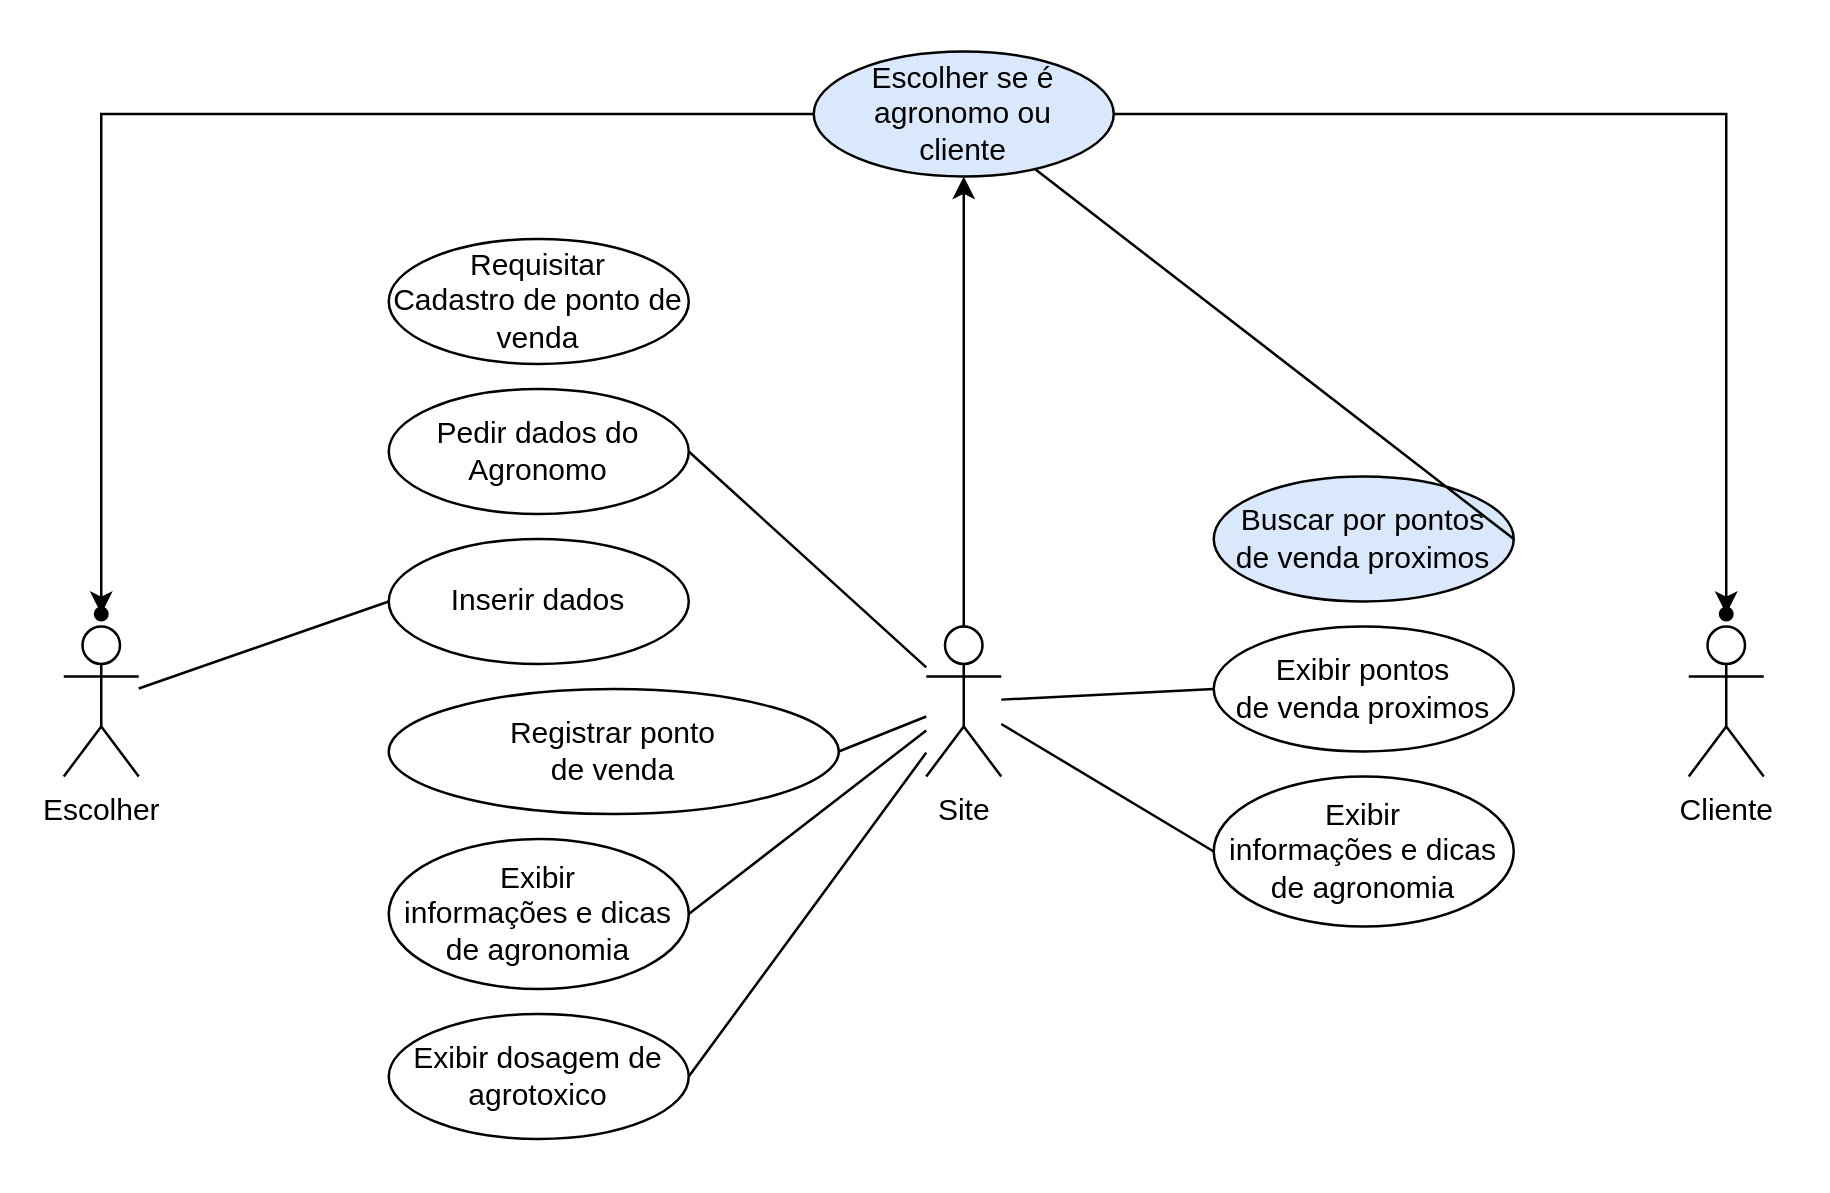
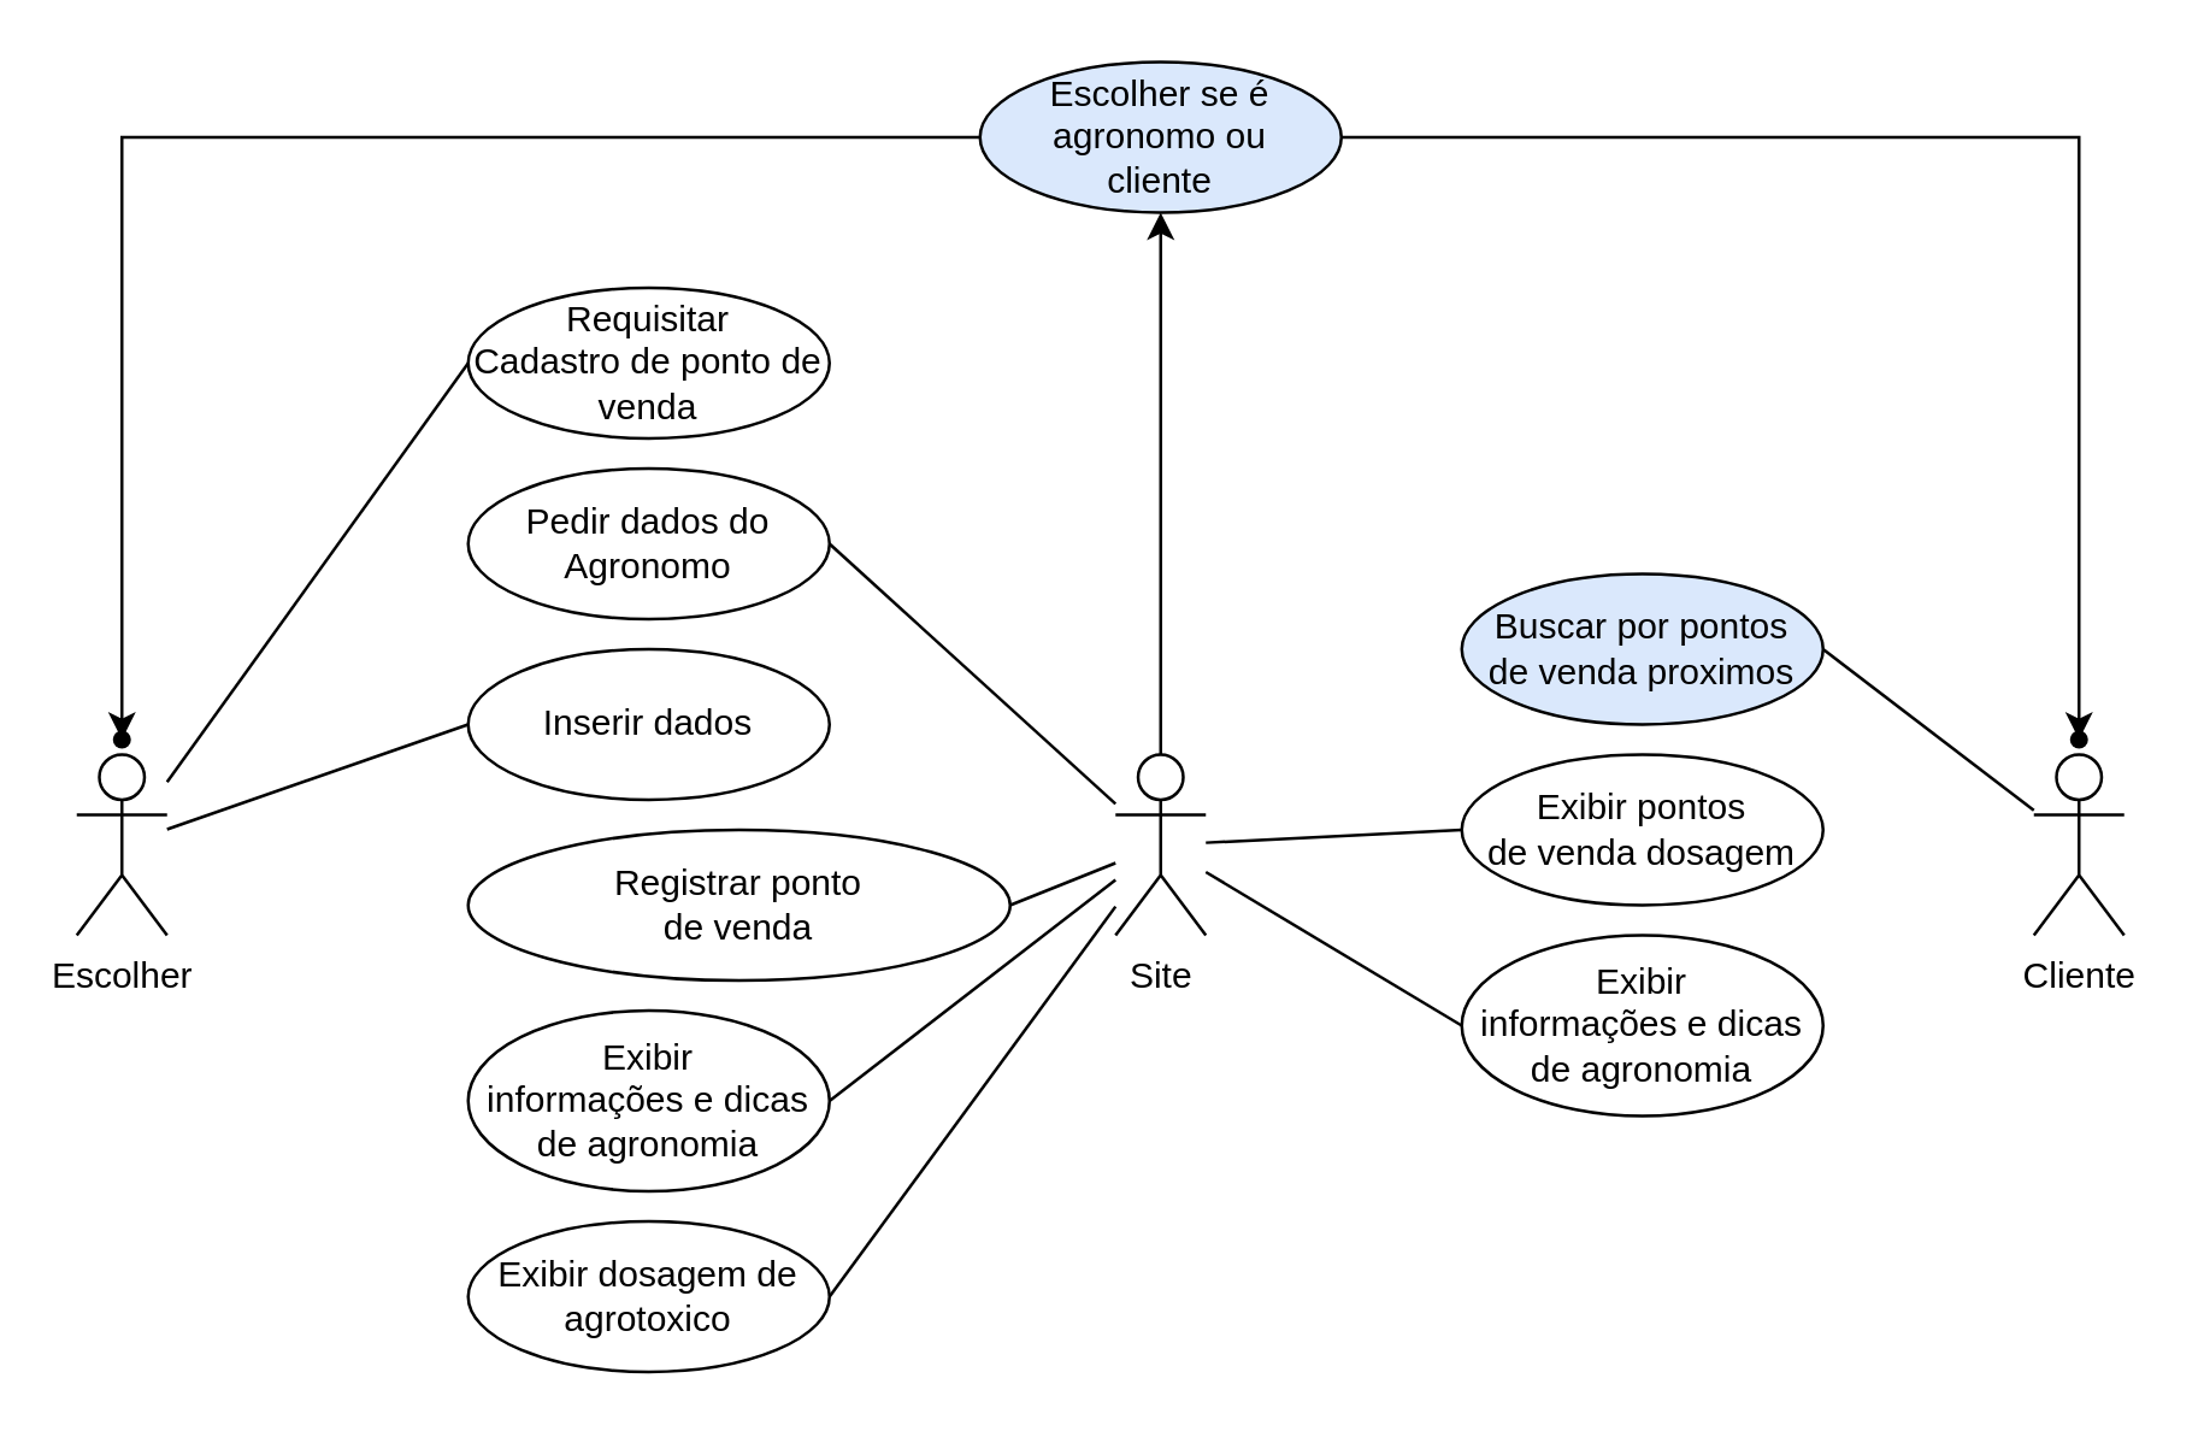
  <mxCell id="0" />
  <mxCell id="1" parent="0" />
  <mxCell id="2" value="Site" style="shape=umlActor;verticalLabelPosition=bottom;verticalAlign=top;html=1;outlineConnect=0;" vertex="1" parent="1"><mxGeometry x="370" y="250" width="30" height="60" as="geometry" /></mxCell>
  <mxCell id="3" value="Cliente&lt;br&gt;" style="shape=umlActor;verticalLabelPosition=bottom;verticalAlign=top;html=1;outlineConnect=0;" vertex="1" parent="1"><mxGeometry x="675" y="250" width="30" height="60" as="geometry" /></mxCell>
  <mxCell id="4" value="Escolher" style="shape=umlActor;verticalLabelPosition=bottom;verticalAlign=top;html=1;outlineConnect=0;" vertex="1" parent="1"><mxGeometry x="25" y="250" width="30" height="60" as="geometry" /></mxCell>
  <mxCell id="5" value="" style="edgeStyle=orthogonalEdgeStyle;rounded=0;orthogonalLoop=1;jettySize=auto;html=1;" edge="1" parent="1" source="7" target="27"><mxGeometry relative="1" as="geometry" /></mxCell>
  <mxCell id="6" value="" style="edgeStyle=orthogonalEdgeStyle;rounded=0;orthogonalLoop=1;jettySize=auto;html=1;" edge="1" parent="1" source="7" target="28"><mxGeometry relative="1" as="geometry" /></mxCell>
  <mxCell id="7" value="Escolher se é agronomo ou &lt;br&gt;cliente" style="ellipse;whiteSpace=wrap;html=1;fillColor=#dae8fc;" vertex="1" parent="1"><mxGeometry x="325" y="20" width="120" height="50" as="geometry" /></mxCell>
  <mxCell id="8" value="" style="endArrow=classic;html=1;rounded=0;" edge="1" parent="1" source="2" target="7"><mxGeometry width="50" height="50" relative="1" as="geometry"><mxPoint x="335" y="190" as="sourcePoint" /><mxPoint x="385" y="140" as="targetPoint" /></mxGeometry></mxCell>
  <mxCell id="9" value="Requisitar&lt;br&gt;Cadastro de ponto de venda" style="ellipse;whiteSpace=wrap;html=1;" vertex="1" parent="1"><mxGeometry x="155" y="95" width="120" height="50" as="geometry" /></mxCell>
+ <mxCell id="10" value="" style="endArrow=none;html=1;rounded=0;entryX=0;entryY=0.5;entryDx=0;entryDy=0;" edge="1" parent="1" source="4" target="9"><mxGeometry width="50" height="50" relative="1" as="geometry"><mxPoint x="395" y="180" as="sourcePoint" /><mxPoint x="445" y="130" as="targetPoint" /></mxGeometry></mxCell>
  <mxCell id="11" value="Pedir dados do Agronomo" style="ellipse;whiteSpace=wrap;html=1;" vertex="1" parent="1"><mxGeometry x="155" y="155" width="120" height="50" as="geometry" /></mxCell>
  <mxCell id="12" value="" style="endArrow=none;html=1;rounded=0;entryX=1;entryY=0.5;entryDx=0;entryDy=0;" edge="1" parent="1" source="2" target="11"><mxGeometry width="50" height="50" relative="1" as="geometry"><mxPoint x="395" y="180" as="sourcePoint" /><mxPoint x="445" y="130" as="targetPoint" /></mxGeometry></mxCell>
  <mxCell id="13" value="Inserir dados" style="ellipse;whiteSpace=wrap;html=1;" vertex="1" parent="1"><mxGeometry x="155" y="215" width="120" height="50" as="geometry" /></mxCell>
  <mxCell id="14" value="" style="endArrow=none;html=1;rounded=0;entryX=0;entryY=0.5;entryDx=0;entryDy=0;" edge="1" parent="1" source="4" target="13"><mxGeometry width="50" height="50" relative="1" as="geometry"><mxPoint x="395" y="210" as="sourcePoint" /><mxPoint x="445" y="160" as="targetPoint" /></mxGeometry></mxCell>
  <mxCell id="15" value="Registrar ponto &lt;br&gt;de venda" style="ellipse;whiteSpace=wrap;html=1;" vertex="1" parent="1"><mxGeometry x="155" y="275" width="180" height="50" as="geometry" /></mxCell>
  <mxCell id="16" value="" style="endArrow=none;html=1;rounded=0;entryX=1;entryY=0.5;entryDx=0;entryDy=0;" edge="1" parent="1" source="2" target="15"><mxGeometry width="50" height="50" relative="1" as="geometry"><mxPoint x="395" y="200" as="sourcePoint" /><mxPoint x="445" y="150" as="targetPoint" /></mxGeometry></mxCell>
  <mxCell id="17" value="Exibir &lt;br&gt;informações e dicas de agronomia" style="ellipse;whiteSpace=wrap;html=1;" vertex="1" parent="1"><mxGeometry x="155" y="335" width="120" height="60" as="geometry" /></mxCell>
  <mxCell id="18" value="" style="endArrow=none;html=1;rounded=0;entryX=1;entryY=0.5;entryDx=0;entryDy=0;" edge="1" parent="1" source="2" target="17"><mxGeometry width="50" height="50" relative="1" as="geometry"><mxPoint x="365" y="280" as="sourcePoint" /><mxPoint x="415" y="230" as="targetPoint" /></mxGeometry></mxCell>
  <mxCell id="19" value="Exibir dosagem de agrotoxico" style="ellipse;whiteSpace=wrap;html=1;" vertex="1" parent="1"><mxGeometry x="155" y="405" width="120" height="50" as="geometry" /></mxCell>
  <mxCell id="20" value="" style="endArrow=none;html=1;rounded=0;entryX=1;entryY=0.5;entryDx=0;entryDy=0;" edge="1" parent="1" source="2" target="19"><mxGeometry width="50" height="50" relative="1" as="geometry"><mxPoint x="365" y="330" as="sourcePoint" /><mxPoint x="415" y="280" as="targetPoint" /></mxGeometry></mxCell>
  <mxCell id="21" value="Buscar por pontos&lt;br&gt;de venda proximos" style="ellipse;whiteSpace=wrap;html=1;fillColor=#dae8fc;" vertex="1" parent="1"><mxGeometry x="485" y="190" width="120" height="50" as="geometry" /></mxCell>
- <mxCell id="22" value="Exibir pontos&lt;br&gt;de venda proximos" style="ellipse;whiteSpace=wrap;html=1;" vertex="1" parent="1"><mxGeometry x="485" y="250" width="120" height="50" as="geometry" /></mxCell>
+ <mxCell id="22" value="Exibir pontos&lt;br&gt;de venda dosagem" style="ellipse;whiteSpace=wrap;html=1;" vertex="1" parent="1"><mxGeometry x="485" y="250" width="120" height="50" as="geometry" /></mxCell>
  <mxCell id="23" value="" style="endArrow=none;html=1;rounded=0;entryX=0;entryY=0.5;entryDx=0;entryDy=0;" edge="1" parent="1" source="2" target="22"><mxGeometry width="50" height="50" relative="1" as="geometry"><mxPoint x="365" y="170" as="sourcePoint" /><mxPoint x="415" y="120" as="targetPoint" /></mxGeometry></mxCell>
- <mxCell id="24" value="" style="endArrow=none;html=1;rounded=0;exitX=1;exitY=0.5;exitDx=0;exitDy=0;" edge="1" parent="1" source="21" target="7"><mxGeometry width="50" height="50" relative="1" as="geometry"><mxPoint x="365" y="170" as="sourcePoint" /><mxPoint x="415" y="120" as="targetPoint" /></mxGeometry></mxCell>
+ <mxCell id="24" value="" style="endArrow=none;html=1;rounded=0;exitX=1;exitY=0.5;exitDx=0;exitDy=0;" edge="1" parent="1" source="21" target="3"><mxGeometry width="50" height="50" relative="1" as="geometry"><mxPoint x="365" y="170" as="sourcePoint" /><mxPoint x="415" y="120" as="targetPoint" /></mxGeometry></mxCell>
  <mxCell id="25" value="Exibir &lt;br&gt;informações e dicas de agronomia" style="ellipse;whiteSpace=wrap;html=1;" vertex="1" parent="1"><mxGeometry x="485" y="310" width="120" height="60" as="geometry" /></mxCell>
  <mxCell id="26" value="" style="endArrow=none;html=1;rounded=0;entryX=0;entryY=0.5;entryDx=0;entryDy=0;" edge="1" parent="1" source="2" target="25"><mxGeometry width="50" height="50" relative="1" as="geometry"><mxPoint x="365" y="170" as="sourcePoint" /><mxPoint x="415" y="120" as="targetPoint" /></mxGeometry></mxCell>
  <mxCell id="27" value="" style="shape=waypoint;sketch=0;size=6;pointerEvents=1;points=[];fillColor=default;resizable=0;rotatable=0;perimeter=centerPerimeter;snapToPoint=1;" vertex="1" parent="1"><mxGeometry x="670" y="225" width="40" height="40" as="geometry" /></mxCell>
  <mxCell id="28" value="" style="shape=waypoint;sketch=0;size=6;pointerEvents=1;points=[];fillColor=default;resizable=0;rotatable=0;perimeter=centerPerimeter;snapToPoint=1;" vertex="1" parent="1"><mxGeometry x="20" y="225" width="40" height="40" as="geometry" /></mxCell>
